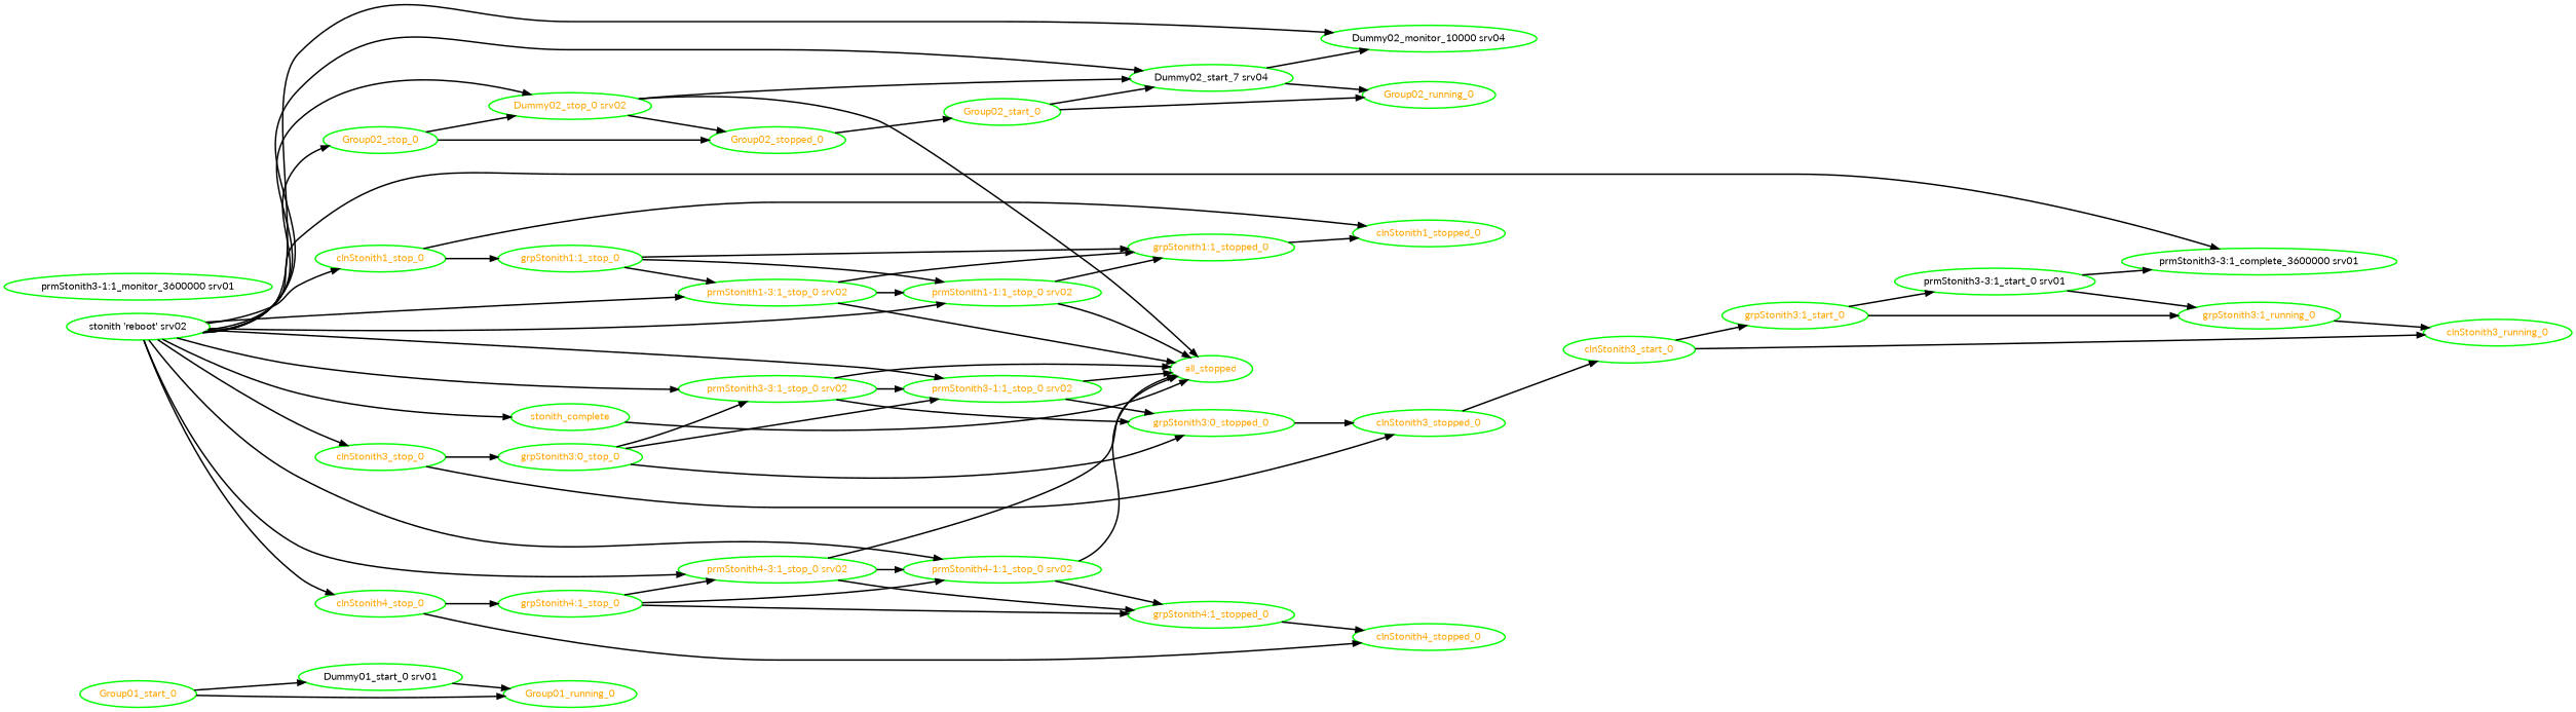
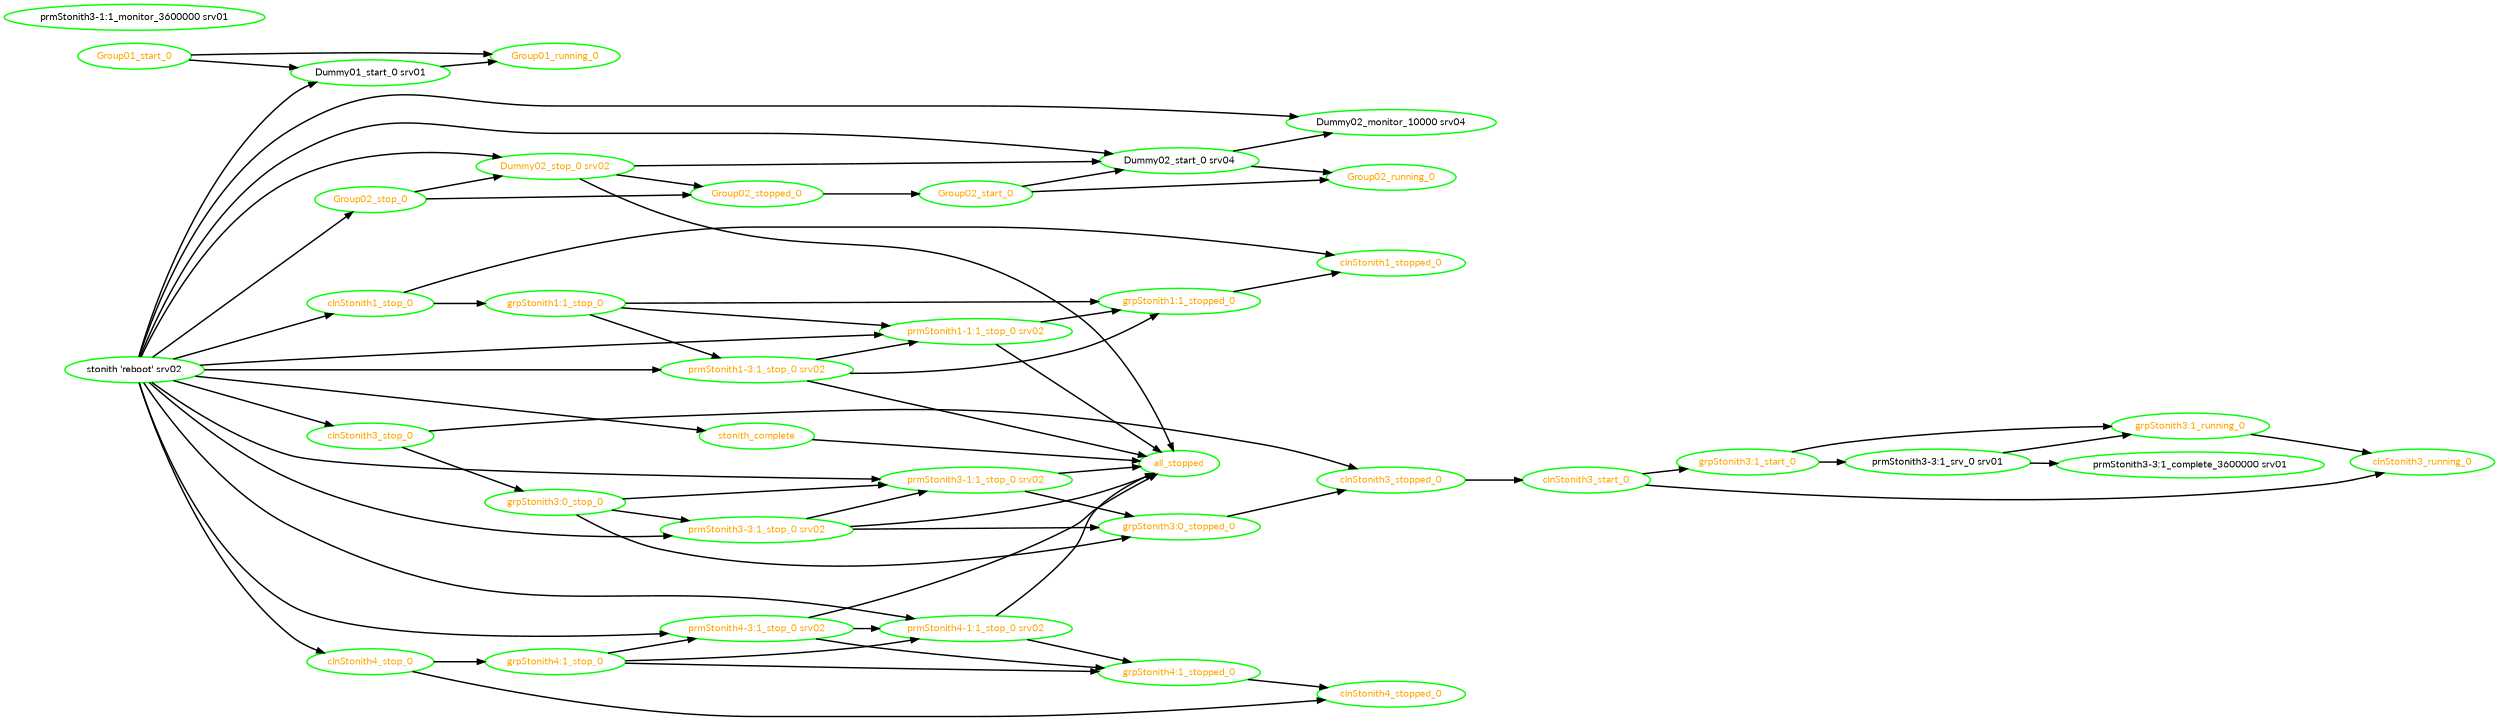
  digraph {
    fontname=Lato
    rankdir=LR
    node [color=green fontcolor=orange fontname=Lato style=bold]
    edge [fontname=Lato style=bold]
    "Dummy01_start_0 srv01" [fontcolor=black]
    Group01_running_0
    "Dummy02_monitor_10000 srv04" [fontcolor=black]
-   "Dummy02_start_0 srv04" [fontcolor=black label="Dummy02_start_7 srv04"]
+   "Dummy02_start_0 srv04" [fontcolor=black]
    Group02_running_0
    "Dummy02_stop_0 srv02"
    Group02_stopped_0
    all_stopped
    Group02_start_0
    Group01_start_0
    Group02_stop_0
    clnStonith1_stop_0
    clnStonith1_stopped_0
    "grpStonith1:1_stop_0"
    "grpStonith1:1_stopped_0"
    "prmStonith1-1:1_stop_0 srv02"
    "prmStonith1-3:1_stop_0 srv02"
    clnStonith3_start_0
    clnStonith3_running_0
    "grpStonith3:1_start_0"
    "grpStonith3:1_running_0"
-   "prmStonith3-3:1_start_0 srv01" [fontcolor=black]
+   "prmStonith3-3:1_start_0 srv01" [fontcolor=black label="prmStonith3-3:1_srv_0 srv01"]
    n23 [fontcolor=black label="prmStonith3-3:1_complete_3600000 srv01"]
    clnStonith3_stop_0
    clnStonith3_stopped_0
    "grpStonith3:0_stop_0"
    "grpStonith3:0_stopped_0"
    "prmStonith3-1:1_stop_0 srv02"
    "prmStonith3-3:1_stop_0 srv02"
    clnStonith4_stop_0
    clnStonith4_stopped_0
    "grpStonith4:1_stop_0"
    "grpStonith4:1_stopped_0"
    "prmStonith4-1:1_stop_0 srv02"
    "prmStonith4-3:1_stop_0 srv02"
    "prmStonith3-1:1_monitor_3600000 srv01" [fontcolor=black]
    "stonith 'reboot' srv02" [fontcolor=black]
    stonith_complete
    "Dummy01_start_0 srv01" -> Group01_running_0
    "Dummy02_start_0 srv04" -> "Dummy02_monitor_10000 srv04"
    "Dummy02_start_0 srv04" -> Group02_running_0
    "Dummy02_stop_0 srv02" -> "Dummy02_start_0 srv04"
    "Dummy02_stop_0 srv02" -> Group02_stopped_0
    "Dummy02_stop_0 srv02" -> all_stopped
    Group02_stopped_0 -> Group02_start_0
    Group02_start_0 -> "Dummy02_start_0 srv04"
    Group02_start_0 -> Group02_running_0
    Group01_start_0 -> "Dummy01_start_0 srv01"
    Group01_start_0 -> Group01_running_0
    Group02_stop_0 -> "Dummy02_stop_0 srv02"
    Group02_stop_0 -> Group02_stopped_0
    clnStonith1_stop_0 -> clnStonith1_stopped_0
    clnStonith1_stop_0 -> "grpStonith1:1_stop_0"
    "grpStonith1:1_stop_0" -> "grpStonith1:1_stopped_0"
    "grpStonith1:1_stop_0" -> "prmStonith1-1:1_stop_0 srv02"
    "grpStonith1:1_stop_0" -> "prmStonith1-3:1_stop_0 srv02"
    "grpStonith1:1_stopped_0" -> clnStonith1_stopped_0
    "prmStonith1-1:1_stop_0 srv02" -> all_stopped
    "prmStonith1-1:1_stop_0 srv02" -> "grpStonith1:1_stopped_0"
    "prmStonith1-3:1_stop_0 srv02" -> all_stopped
    "prmStonith1-3:1_stop_0 srv02" -> "grpStonith1:1_stopped_0"
    "prmStonith1-3:1_stop_0 srv02" -> "prmStonith1-1:1_stop_0 srv02"
    clnStonith3_start_0 -> clnStonith3_running_0
    clnStonith3_start_0 -> "grpStonith3:1_start_0"
    "grpStonith3:1_start_0" -> "grpStonith3:1_running_0"
    "grpStonith3:1_start_0" -> "prmStonith3-3:1_start_0 srv01"
    "grpStonith3:1_running_0" -> clnStonith3_running_0
    "prmStonith3-3:1_start_0 srv01" -> "grpStonith3:1_running_0"
    "prmStonith3-3:1_start_0 srv01" -> n23
    clnStonith3_stop_0 -> clnStonith3_stopped_0
    clnStonith3_stop_0 -> "grpStonith3:0_stop_0"
    clnStonith3_stopped_0 -> clnStonith3_start_0
    "grpStonith3:0_stop_0" -> "grpStonith3:0_stopped_0"
    "grpStonith3:0_stop_0" -> "prmStonith3-1:1_stop_0 srv02"
    "grpStonith3:0_stop_0" -> "prmStonith3-3:1_stop_0 srv02"
    "grpStonith3:0_stopped_0" -> clnStonith3_stopped_0
    "prmStonith3-1:1_stop_0 srv02" -> all_stopped
    "prmStonith3-1:1_stop_0 srv02" -> "grpStonith3:0_stopped_0"
    "prmStonith3-3:1_stop_0 srv02" -> all_stopped
    "prmStonith3-3:1_stop_0 srv02" -> "grpStonith3:0_stopped_0"
    "prmStonith3-3:1_stop_0 srv02" -> "prmStonith3-1:1_stop_0 srv02"
    clnStonith4_stop_0 -> clnStonith4_stopped_0
    clnStonith4_stop_0 -> "grpStonith4:1_stop_0"
    "grpStonith4:1_stop_0" -> "grpStonith4:1_stopped_0"
    "grpStonith4:1_stop_0" -> "prmStonith4-1:1_stop_0 srv02"
    "grpStonith4:1_stop_0" -> "prmStonith4-3:1_stop_0 srv02"
    "grpStonith4:1_stopped_0" -> clnStonith4_stopped_0
    "prmStonith4-1:1_stop_0 srv02" -> all_stopped
    "prmStonith4-1:1_stop_0 srv02" -> "grpStonith4:1_stopped_0"
    "prmStonith4-3:1_stop_0 srv02" -> all_stopped
    "prmStonith4-3:1_stop_0 srv02" -> "grpStonith4:1_stopped_0"
    "prmStonith4-3:1_stop_0 srv02" -> "prmStonith4-1:1_stop_0 srv02"
-   "stonith 'reboot' srv02" -> n23
+   "stonith 'reboot' srv02" -> "Dummy01_start_0 srv01"
    "stonith 'reboot' srv02" -> "Dummy02_monitor_10000 srv04"
    "stonith 'reboot' srv02" -> "Dummy02_start_0 srv04"
    "stonith 'reboot' srv02" -> "Dummy02_stop_0 srv02"
    "stonith 'reboot' srv02" -> Group02_stop_0
    "stonith 'reboot' srv02" -> clnStonith1_stop_0
    "stonith 'reboot' srv02" -> "prmStonith1-1:1_stop_0 srv02"
    "stonith 'reboot' srv02" -> "prmStonith1-3:1_stop_0 srv02"
    "stonith 'reboot' srv02" -> clnStonith3_stop_0
    "stonith 'reboot' srv02" -> "prmStonith3-1:1_stop_0 srv02"
    "stonith 'reboot' srv02" -> "prmStonith3-3:1_stop_0 srv02"
    "stonith 'reboot' srv02" -> clnStonith4_stop_0
    "stonith 'reboot' srv02" -> "prmStonith4-1:1_stop_0 srv02"
    "stonith 'reboot' srv02" -> "prmStonith4-3:1_stop_0 srv02"
    "stonith 'reboot' srv02" -> stonith_complete
    stonith_complete -> all_stopped
  }
